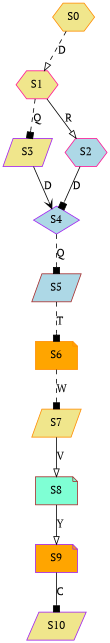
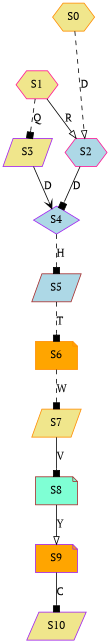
  strict digraph {
    fontname="PT Serif"
    node [color=purple fillcolor=khaki fontname="PT Serif" shape=parallelogram style=filled]
    edge [arrowhead=box fontname="PT Serif" style=solid]
    S0 [color=darkorange shape=hexagon]
    S1 [color=deeppink shape=hexagon]
    S2 [color=deeppink fillcolor=lightblue shape=hexagon]
    S3
    S4 [fillcolor=lightblue shape=diamond]
    S5 [color=brown fillcolor=lightblue]
    S6 [color=darkorange fillcolor=orange shape=note]
    S7 [color=darkorange]
    S8 [color=brown fillcolor=aquamarine shape=note]
    S9 [fillcolor=orange shape=note]
    S10
-   S0 -> S1 [arrowhead=onormal label=D style=dashed]
+   S0 -> S2 [arrowhead=onormal label=D style=dashed]
    S1 -> S2 [arrowhead=onormal label=R]
    S1 -> S3 [label=Q style=dashed]
    S2 -> S4 [label=D]
    S3 -> S4 [arrowhead=vee label=D]
-   S4 -> S5 [label=Q style=dashed]
+   S4 -> S5 [label=H style=dashed]
    S5 -> S6 [label=T style=dashed]
    S6 -> S7 [label=W style=dashed]
-   S7 -> S8 [arrowhead=onormal label=V]
+   S7 -> S8 [label=V]
    S8 -> S9 [arrowhead=onormal label=Y]
    S9 -> S10 [label=C]
  }
